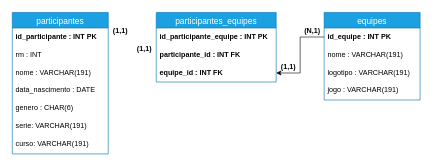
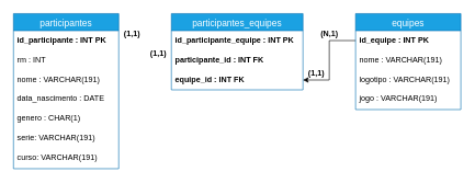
  <mxCell id="0" />
  <mxCell id="1" parent="0" />
  <mxCell id="2" value="participantes_equipes" style="swimlane;fontStyle=0;childLayout=stackLayout;horizontal=1;startSize=26;horizontalStack=0;resizeParent=1;resizeParentMax=0;resizeLast=0;collapsible=1;marginBottom=0;align=center;fontSize=14;fillColor=#1ba1e2;strokeColor=#006EAF;fontColor=#ffffff;" vertex="1" parent="1"><mxGeometry x="260" y="20" width="200" height="116" as="geometry"><mxRectangle x="390" y="440" width="170" height="26" as="alternateBounds" /></mxGeometry></mxCell>
  <mxCell id="3" value="id_participante_equipe : INT PK" style="text;strokeColor=none;fillColor=none;spacingLeft=4;spacingRight=4;overflow=hidden;rotatable=0;points=[[0,0.5],[1,0.5]];portConstraint=eastwest;fontSize=12;fontStyle=1" vertex="1" parent="2"><mxGeometry y="26" width="200" height="30" as="geometry" /></mxCell>
  <mxCell id="4" value="participante_id : INT FK" style="text;strokeColor=none;fillColor=none;spacingLeft=4;spacingRight=4;overflow=hidden;rotatable=0;points=[[0,0.5],[1,0.5]];portConstraint=eastwest;fontSize=12;fontStyle=1" vertex="1" parent="2"><mxGeometry y="56" width="200" height="30" as="geometry" /></mxCell>
  <mxCell id="5" value="equipe_id : INT FK&#10;&#10;&lt;span style=&quot;color: rgb(0, 0, 0); font-family: helvetica; font-size: 12px; font-style: normal; font-weight: 400; letter-spacing: normal; text-align: left; text-indent: 0px; text-transform: none; word-spacing: 0px; background-color: rgb(248, 249, 250); display: inline; float: none;&quot;&gt;participante_id : INT FK&lt;/span&gt;&#10;&#10;" style="text;strokeColor=none;fillColor=none;spacingLeft=4;spacingRight=4;overflow=hidden;rotatable=0;points=[[0,0.5],[1,0.5]];portConstraint=eastwest;fontSize=12;fontStyle=1" vertex="1" parent="2"><mxGeometry y="86" width="200" height="30" as="geometry" /></mxCell>
  <mxCell id="6" value="participantes" style="swimlane;fontStyle=0;childLayout=stackLayout;horizontal=1;startSize=26;horizontalStack=0;resizeParent=1;resizeParentMax=0;resizeLast=0;collapsible=1;marginBottom=0;align=center;fontSize=14;fillColor=#1ba1e2;strokeColor=#006EAF;fontColor=#ffffff;" parent="1" vertex="1"><mxGeometry x="20" y="20" width="160" height="236" as="geometry" /></mxCell>
  <mxCell id="7" value="id_participante : INT PK" style="text;strokeColor=none;fillColor=none;spacingLeft=4;spacingRight=4;overflow=hidden;rotatable=0;points=[[0,0.5],[1,0.5]];portConstraint=eastwest;fontSize=12;fontStyle=1" parent="6" vertex="1"><mxGeometry y="26" width="160" height="30" as="geometry" /></mxCell>
  <mxCell id="8" value="rm : INT" style="text;strokeColor=none;fillColor=none;spacingLeft=4;spacingRight=4;overflow=hidden;rotatable=0;points=[[0,0.5],[1,0.5]];portConstraint=eastwest;fontSize=12;" parent="6" vertex="1"><mxGeometry y="56" width="160" height="30" as="geometry" /></mxCell>
  <mxCell id="9" value="nome : VARCHAR(191)" style="text;strokeColor=none;fillColor=none;spacingLeft=4;spacingRight=4;overflow=hidden;rotatable=0;points=[[0,0.5],[1,0.5]];portConstraint=eastwest;fontSize=12;" parent="6" vertex="1"><mxGeometry y="86" width="160" height="30" as="geometry" /></mxCell>
  <mxCell id="10" value="data_nascimento : DATE" style="text;strokeColor=none;fillColor=none;spacingLeft=4;spacingRight=4;overflow=hidden;rotatable=0;points=[[0,0.5],[1,0.5]];portConstraint=eastwest;fontSize=12;" parent="6" vertex="1"><mxGeometry y="116" width="160" height="30" as="geometry" /></mxCell>
- <mxCell id="11" value="genero : CHAR(6)" style="text;strokeColor=none;fillColor=none;spacingLeft=4;spacingRight=4;overflow=hidden;rotatable=0;points=[[0,0.5],[1,0.5]];portConstraint=eastwest;fontSize=12;" parent="6" vertex="1"><mxGeometry y="146" width="160" height="30" as="geometry" /></mxCell>
+ <mxCell id="11" value="genero : CHAR(1)" style="text;strokeColor=none;fillColor=none;spacingLeft=4;spacingRight=4;overflow=hidden;rotatable=0;points=[[0,0.5],[1,0.5]];portConstraint=eastwest;fontSize=12;" parent="6" vertex="1"><mxGeometry y="146" width="160" height="30" as="geometry" /></mxCell>
  <mxCell id="12" value="serie: VARCHAR(191)" style="text;strokeColor=none;fillColor=none;spacingLeft=4;spacingRight=4;overflow=hidden;rotatable=0;points=[[0,0.5],[1,0.5]];portConstraint=eastwest;fontSize=12;" parent="6" vertex="1"><mxGeometry y="176" width="160" height="30" as="geometry" /></mxCell>
  <mxCell id="13" value="curso: VARCHAR(191)" style="text;strokeColor=none;fillColor=none;spacingLeft=4;spacingRight=4;overflow=hidden;rotatable=0;points=[[0,0.5],[1,0.5]];portConstraint=eastwest;fontSize=12;" parent="6" vertex="1"><mxGeometry y="206" width="160" height="30" as="geometry" /></mxCell>
  <mxCell id="14" style="edgeStyle=orthogonalEdgeStyle;rounded=0;orthogonalLoop=1;jettySize=auto;html=1;exitX=0;exitY=0.5;exitDx=0;exitDy=0;entryX=1;entryY=0.5;entryDx=0;entryDy=0;" edge="1" parent="1" source="16" target="5"><mxGeometry relative="1" as="geometry" /></mxCell>
  <mxCell id="15" value="equipes" style="swimlane;fontStyle=0;childLayout=stackLayout;horizontal=1;startSize=26;horizontalStack=0;resizeParent=1;resizeParentMax=0;resizeLast=0;collapsible=1;marginBottom=0;align=center;fontSize=14;fillColor=#1ba1e2;strokeColor=#006EAF;fontColor=#ffffff;" parent="1" vertex="1"><mxGeometry x="540" y="20" width="160" height="146" as="geometry" /></mxCell>
  <mxCell id="16" value="id_equipe : INT PK" style="text;strokeColor=none;fillColor=none;spacingLeft=4;spacingRight=4;overflow=hidden;rotatable=0;points=[[0,0.5],[1,0.5]];portConstraint=eastwest;fontSize=12;fontStyle=1" parent="15" vertex="1"><mxGeometry y="26" width="160" height="30" as="geometry" /></mxCell>
  <mxCell id="17" value="nome : VARCHAR(191)" style="text;strokeColor=none;fillColor=none;spacingLeft=4;spacingRight=4;overflow=hidden;rotatable=0;points=[[0,0.5],[1,0.5]];portConstraint=eastwest;fontSize=12;" parent="15" vertex="1"><mxGeometry y="56" width="160" height="30" as="geometry" /></mxCell>
  <mxCell id="18" value="logotipo : VARCHAR(191)" style="text;strokeColor=none;fillColor=none;spacingLeft=4;spacingRight=4;overflow=hidden;rotatable=0;points=[[0,0.5],[1,0.5]];portConstraint=eastwest;fontSize=12;" parent="15" vertex="1"><mxGeometry y="86" width="160" height="30" as="geometry" /></mxCell>
  <mxCell id="19" value="jogo : VARCHAR(191)" style="text;strokeColor=none;fillColor=none;spacingLeft=4;spacingRight=4;overflow=hidden;rotatable=0;points=[[0,0.5],[1,0.5]];portConstraint=eastwest;fontSize=12;" vertex="1" parent="15"><mxGeometry y="116" width="160" height="30" as="geometry" /></mxCell>
  <mxCell id="20" value="&lt;b&gt;(1,1)&lt;/b&gt;" style="text;html=1;align=center;verticalAlign=middle;resizable=0;points=[];autosize=1;" vertex="1" parent="1"><mxGeometry x="180" y="40" width="40" height="20" as="geometry" /></mxCell>
  <mxCell id="21" value="&lt;b&gt;(1,1)&lt;/b&gt;" style="text;html=1;align=center;verticalAlign=middle;resizable=0;points=[];autosize=1;" vertex="1" parent="1"><mxGeometry x="220" y="70" width="40" height="20" as="geometry" /></mxCell>
- <mxCell id="22" value="&lt;b&gt;(N,1)&lt;/b&gt;" style="text;html=1;align=center;verticalAlign=middle;resizable=0;points=[];autosize=1;" vertex="1" parent="1"><mxGeometry x="500" y="40" width="40" height="20" as="geometry" /></mxCell>
+ <mxCell id="22" value="&lt;b&gt;(N,1)&lt;/b&gt;" style="text;html=1;align=center;verticalAlign=middle;resizable=0;points=[];autosize=1;" vertex="1" parent="1"><mxGeometry x="480" y="40" width="40" height="20" as="geometry" /></mxCell>
  <mxCell id="23" value="&lt;b&gt;(1,1)&lt;/b&gt;" style="text;html=1;align=center;verticalAlign=middle;resizable=0;points=[];autosize=1;" vertex="1" parent="1"><mxGeometry x="460" y="100" width="40" height="20" as="geometry" /></mxCell>
